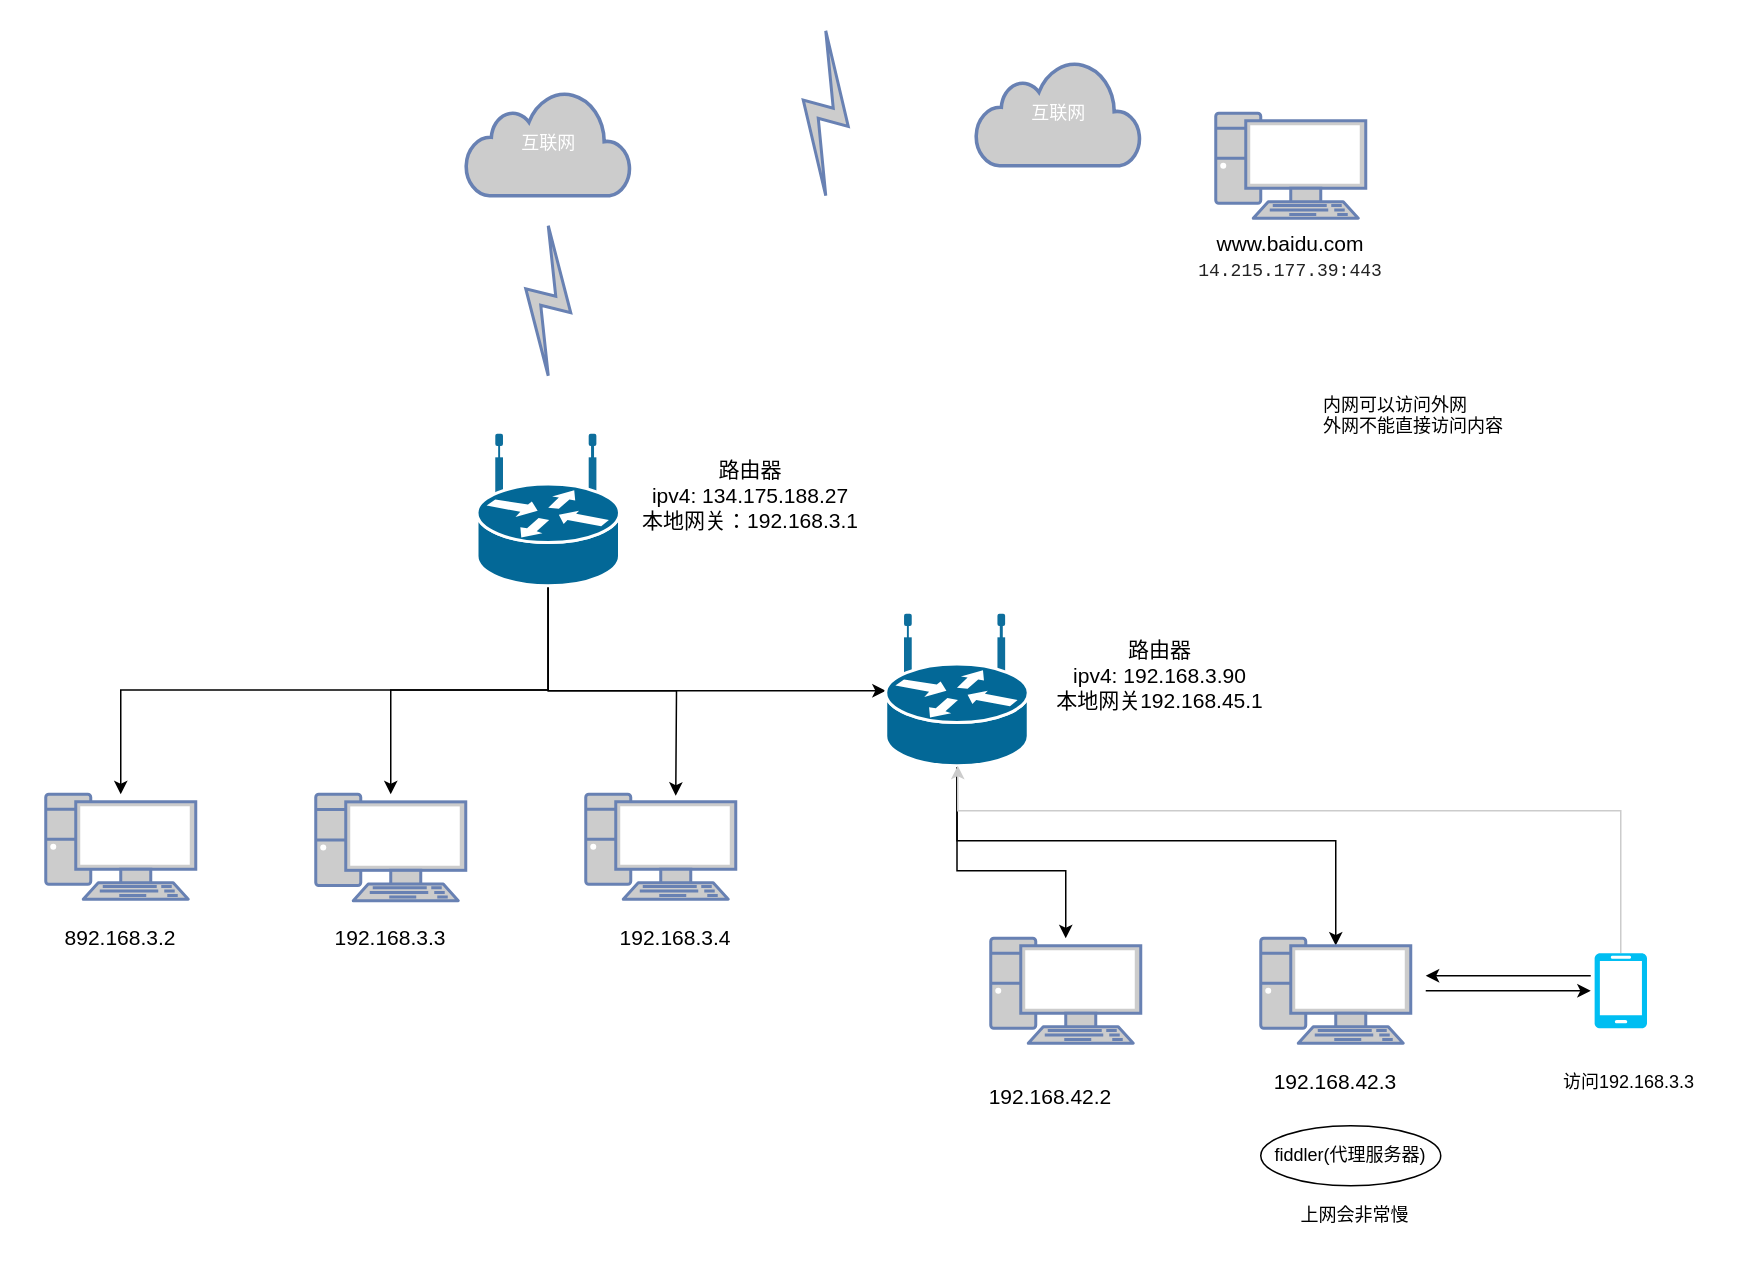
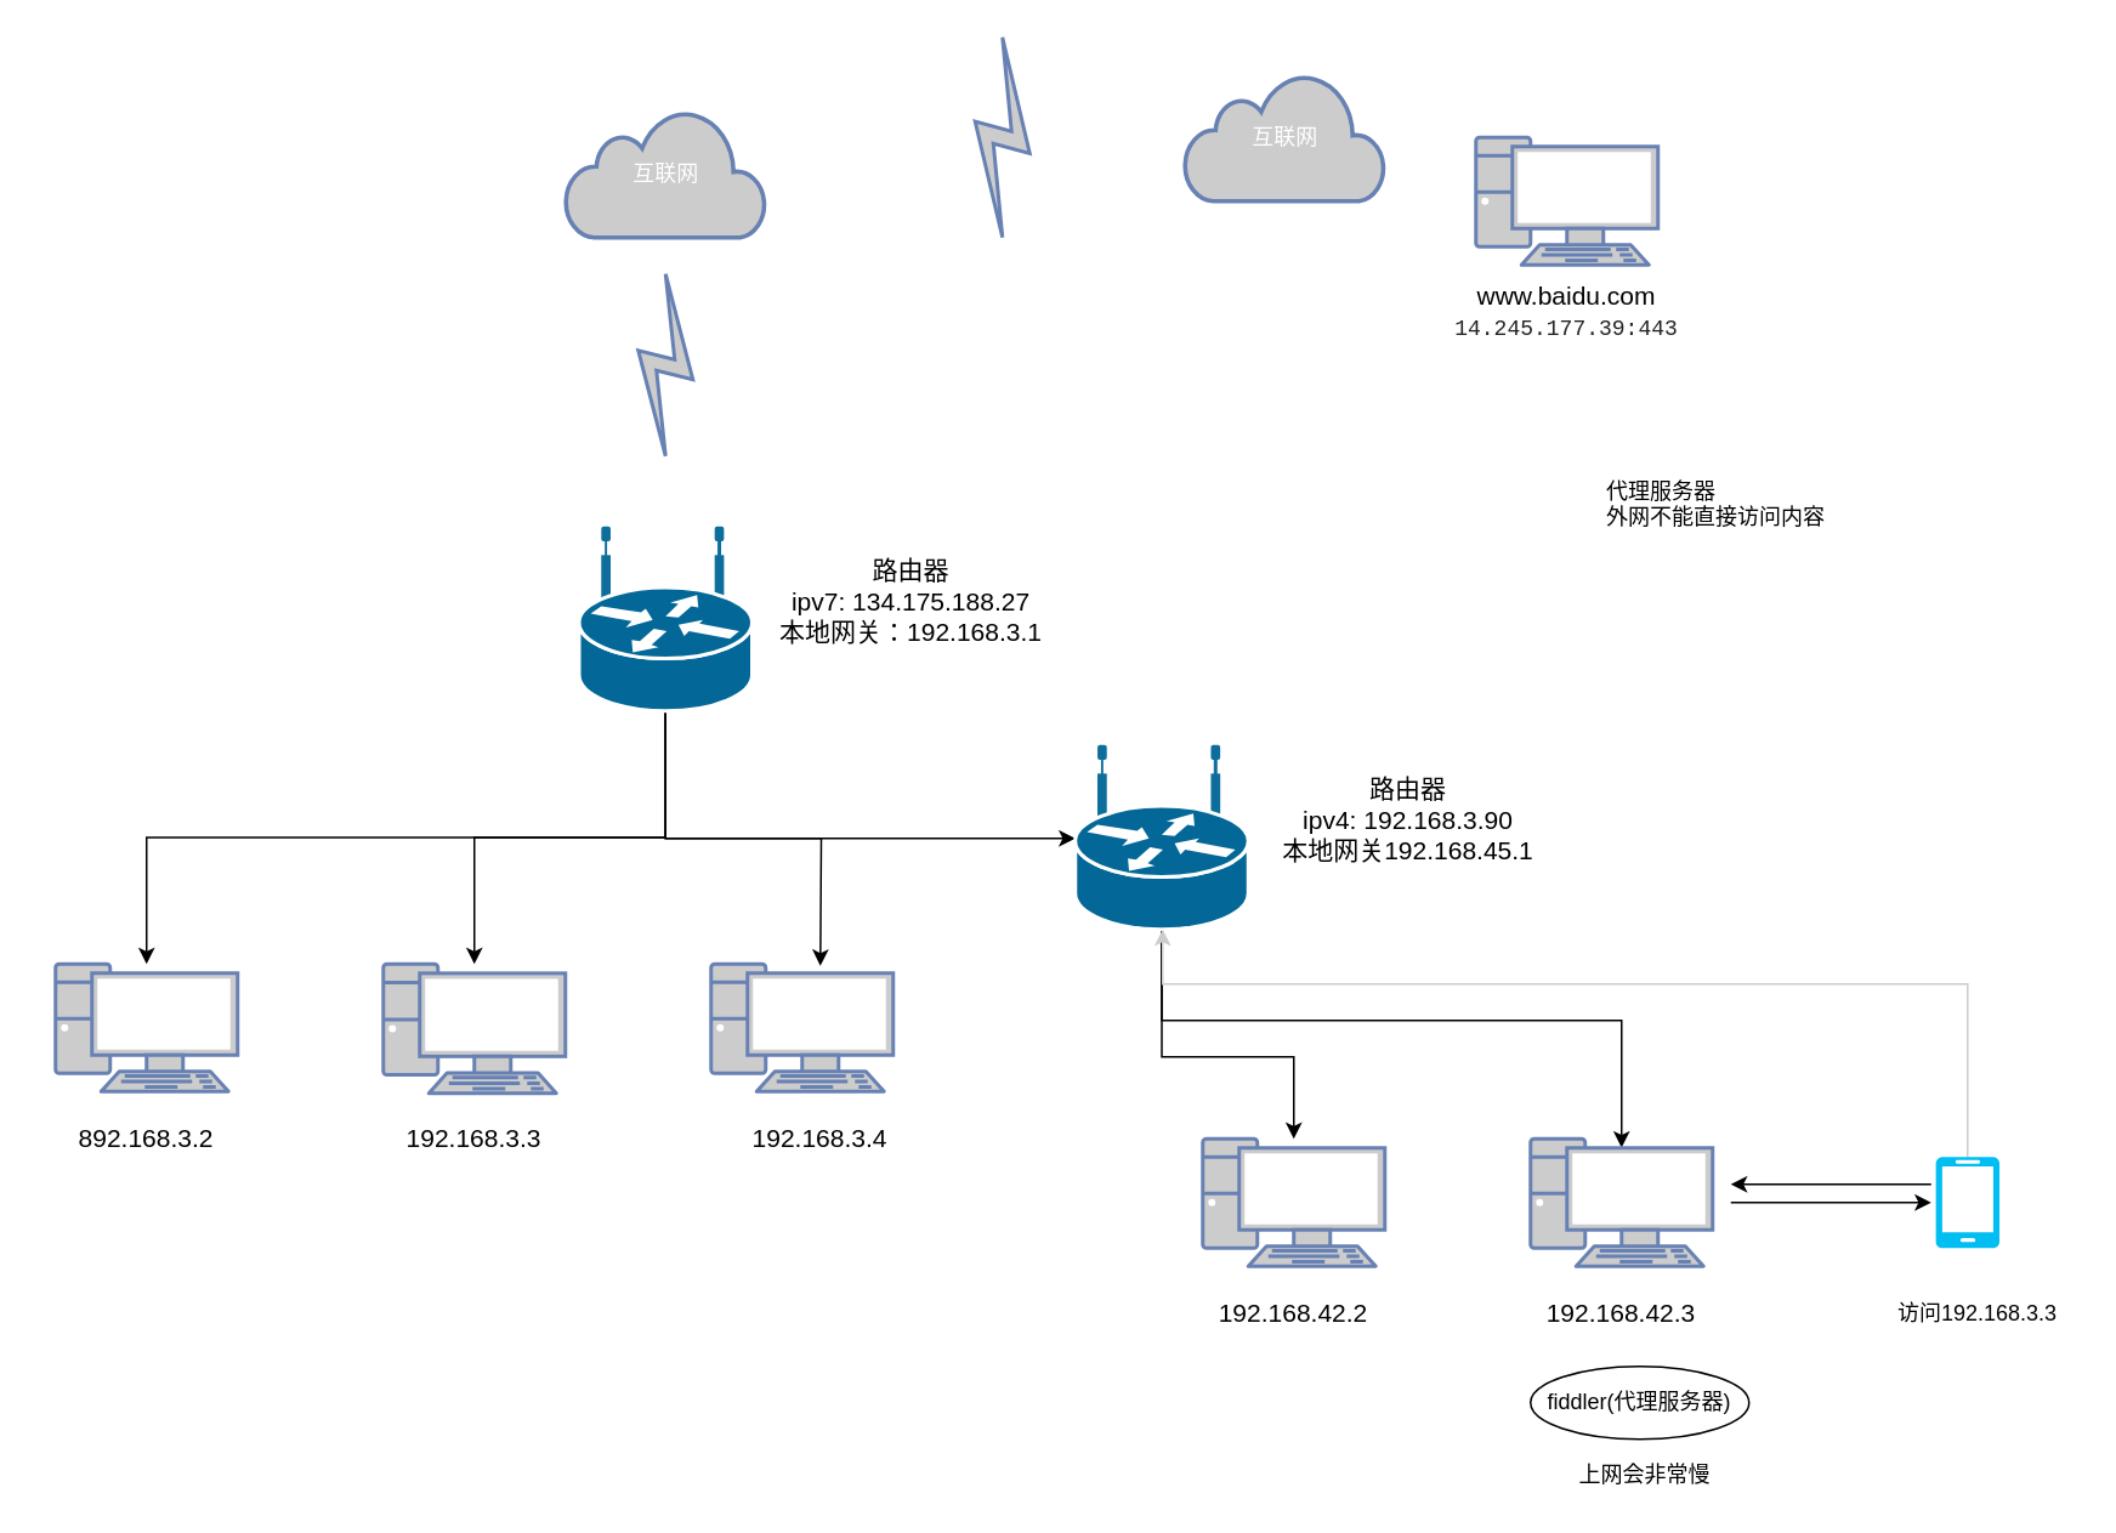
  <mxCell id="0" />
  <mxCell id="1" parent="0" />
  <mxCell id="2" value="互联网" style="html=1;outlineConnect=0;fillColor=#CCCCCC;strokeColor=#6881B3;gradientColor=none;gradientDirection=north;strokeWidth=2;shape=mxgraph.networks.cloud;fontColor=#ffffff;" parent="1" vertex="1"><mxGeometry x="310" y="60" width="110" height="70" as="geometry" /></mxCell>
  <mxCell id="3" style="edgeStyle=orthogonalEdgeStyle;rounded=0;orthogonalLoop=1;jettySize=auto;html=1;exitX=0.5;exitY=1;exitDx=0;exitDy=0;exitPerimeter=0;" parent="1" source="7" target="10" edge="1"><mxGeometry relative="1" as="geometry" /></mxCell>
  <mxCell id="4" style="edgeStyle=orthogonalEdgeStyle;rounded=0;orthogonalLoop=1;jettySize=auto;html=1;exitX=0.5;exitY=1;exitDx=0;exitDy=0;exitPerimeter=0;" parent="1" source="7" target="11" edge="1"><mxGeometry relative="1" as="geometry" /></mxCell>
  <mxCell id="5" style="edgeStyle=orthogonalEdgeStyle;rounded=0;orthogonalLoop=1;jettySize=auto;html=1;exitX=0.5;exitY=1;exitDx=0;exitDy=0;exitPerimeter=0;" parent="1" source="7" edge="1"><mxGeometry relative="1" as="geometry"><mxPoint x="450" y="530" as="targetPoint" /></mxGeometry></mxCell>
  <mxCell id="6" style="edgeStyle=orthogonalEdgeStyle;rounded=0;orthogonalLoop=1;jettySize=auto;html=1;exitX=0.5;exitY=1;exitDx=0;exitDy=0;exitPerimeter=0;entryX=0;entryY=0.5;entryDx=0;entryDy=0;entryPerimeter=0;" parent="1" source="7" target="18" edge="1"><mxGeometry relative="1" as="geometry" /></mxCell>
  <mxCell id="7" value="" style="shape=mxgraph.cisco.routers.wireless_router;html=1;pointerEvents=1;dashed=0;fillColor=#036897;strokeColor=#ffffff;strokeWidth=2;verticalLabelPosition=bottom;verticalAlign=top;align=center;outlineConnect=0;" parent="1" vertex="1"><mxGeometry x="317.5" y="290" width="95" height="100" as="geometry" /></mxCell>
  <mxCell id="8" value="" style="fontColor=#0066CC;verticalAlign=top;verticalLabelPosition=bottom;labelPosition=center;align=center;html=1;outlineConnect=0;fillColor=#CCCCCC;strokeColor=#6881B3;gradientColor=none;gradientDirection=north;strokeWidth=2;shape=mxgraph.networks.comm_link;" parent="1" vertex="1"><mxGeometry x="350" y="150" width="30" height="100" as="geometry" /></mxCell>
- <mxCell id="9" value="&lt;font style=&quot;font-size: 14px&quot;&gt;路由器&lt;br&gt;ipv4: 134.175.188.27&lt;br&gt;本地网关：192.168.3.1&lt;br&gt;&lt;/font&gt;" style="text;html=1;strokeColor=none;fillColor=none;align=center;verticalAlign=middle;whiteSpace=wrap;rounded=0;" parent="1" vertex="1"><mxGeometry x="420" y="300" width="160" height="60" as="geometry" /></mxCell>
+ <mxCell id="9" value="&lt;font style=&quot;font-size: 14px&quot;&gt;路由器&lt;br&gt;ipv7: 134.175.188.27&lt;br&gt;本地网关：192.168.3.1&lt;br&gt;&lt;/font&gt;" style="text;html=1;strokeColor=none;fillColor=none;align=center;verticalAlign=middle;whiteSpace=wrap;rounded=0;" parent="1" vertex="1"><mxGeometry x="420" y="300" width="160" height="60" as="geometry" /></mxCell>
  <mxCell id="10" value="" style="fontColor=#0066CC;verticalAlign=top;verticalLabelPosition=bottom;labelPosition=center;align=center;html=1;outlineConnect=0;fillColor=#CCCCCC;strokeColor=#6881B3;gradientColor=none;gradientDirection=north;strokeWidth=2;shape=mxgraph.networks.pc;" parent="1" vertex="1"><mxGeometry x="30" y="529" width="100" height="70" as="geometry" /></mxCell>
  <mxCell id="11" value="" style="fontColor=#0066CC;verticalAlign=top;verticalLabelPosition=bottom;labelPosition=center;align=center;html=1;outlineConnect=0;fillColor=#CCCCCC;strokeColor=#6881B3;gradientColor=none;gradientDirection=north;strokeWidth=2;shape=mxgraph.networks.pc;" parent="1" vertex="1"><mxGeometry x="210" y="529" width="100" height="71" as="geometry" /></mxCell>
  <mxCell id="12" value="" style="fontColor=#0066CC;verticalAlign=top;verticalLabelPosition=bottom;labelPosition=center;align=center;html=1;outlineConnect=0;fillColor=#CCCCCC;strokeColor=#6881B3;gradientColor=none;gradientDirection=north;strokeWidth=2;shape=mxgraph.networks.pc;" parent="1" vertex="1"><mxGeometry x="390" y="529" width="100" height="70" as="geometry" /></mxCell>
  <mxCell id="13" value="&lt;font style=&quot;font-size: 14px&quot;&gt;892.168.3.2&lt;br&gt;&lt;/font&gt;" style="text;html=1;strokeColor=none;fillColor=none;align=center;verticalAlign=middle;whiteSpace=wrap;rounded=0;" parent="1" vertex="1"><mxGeometry x="20" y="610" width="120" height="30" as="geometry" /></mxCell>
  <mxCell id="14" value="&lt;font style=&quot;font-size: 14px&quot;&gt;192.168.3.3&lt;br&gt;&lt;/font&gt;" style="text;html=1;strokeColor=none;fillColor=none;align=center;verticalAlign=middle;whiteSpace=wrap;rounded=0;" parent="1" vertex="1"><mxGeometry x="200" y="610" width="120" height="30" as="geometry" /></mxCell>
  <mxCell id="15" value="&lt;font style=&quot;font-size: 14px&quot;&gt;192.168.3.4&lt;br&gt;&lt;/font&gt;" style="text;html=1;strokeColor=none;fillColor=none;align=center;verticalAlign=middle;whiteSpace=wrap;rounded=0;" parent="1" vertex="1"><mxGeometry x="390" y="610" width="120" height="30" as="geometry" /></mxCell>
  <mxCell id="16" style="edgeStyle=orthogonalEdgeStyle;rounded=0;orthogonalLoop=1;jettySize=auto;html=1;exitX=0.5;exitY=1;exitDx=0;exitDy=0;exitPerimeter=0;" parent="1" source="18" target="20" edge="1"><mxGeometry relative="1" as="geometry"><Array as="points"><mxPoint x="638" y="580" /><mxPoint x="710" y="580" /></Array></mxGeometry></mxCell>
  <mxCell id="17" style="edgeStyle=orthogonalEdgeStyle;rounded=0;orthogonalLoop=1;jettySize=auto;html=1;exitX=0.5;exitY=1;exitDx=0;exitDy=0;exitPerimeter=0;entryX=0.5;entryY=0.07;entryDx=0;entryDy=0;entryPerimeter=0;" parent="1" source="18" target="21" edge="1"><mxGeometry relative="1" as="geometry"><Array as="points"><mxPoint x="638" y="560" /><mxPoint x="890" y="560" /></Array></mxGeometry></mxCell>
  <mxCell id="18" value="" style="shape=mxgraph.cisco.routers.wireless_router;html=1;pointerEvents=1;dashed=0;fillColor=#036897;strokeColor=#ffffff;strokeWidth=2;verticalLabelPosition=bottom;verticalAlign=top;align=center;outlineConnect=0;" parent="1" vertex="1"><mxGeometry x="590" y="410" width="95" height="100" as="geometry" /></mxCell>
  <mxCell id="19" value="&lt;font style=&quot;font-size: 14px&quot;&gt;路由器&lt;br&gt;ipv4: 192.168.3.90&lt;br&gt;本地网关192.168.45.1&lt;br&gt;&lt;/font&gt;" style="text;html=1;strokeColor=none;fillColor=none;align=center;verticalAlign=middle;whiteSpace=wrap;rounded=0;" parent="1" vertex="1"><mxGeometry x="692.5" y="420" width="160" height="60" as="geometry" /></mxCell>
  <mxCell id="20" value="" style="fontColor=#0066CC;verticalAlign=top;verticalLabelPosition=bottom;labelPosition=center;align=center;html=1;outlineConnect=0;fillColor=#CCCCCC;strokeColor=#6881B3;gradientColor=none;gradientDirection=north;strokeWidth=2;shape=mxgraph.networks.pc;" parent="1" vertex="1"><mxGeometry x="660" y="625" width="100" height="70" as="geometry" /></mxCell>
  <mxCell id="21" value="" style="fontColor=#0066CC;verticalAlign=top;verticalLabelPosition=bottom;labelPosition=center;align=center;html=1;outlineConnect=0;fillColor=#CCCCCC;strokeColor=#6881B3;gradientColor=none;gradientDirection=north;strokeWidth=2;shape=mxgraph.networks.pc;" parent="1" vertex="1"><mxGeometry x="840" y="625" width="100" height="70" as="geometry" /></mxCell>
- <mxCell id="22" value="&lt;font style=&quot;font-size: 14px&quot;&gt;192.168.42.2&lt;br&gt;&lt;/font&gt;" style="text;html=1;strokeColor=none;fillColor=none;align=center;verticalAlign=middle;whiteSpace=wrap;rounded=0;" parent="1" vertex="1"><mxGeometry x="640" y="716" width="120" height="30" as="geometry" /></mxCell>
+ <mxCell id="22" value="&lt;font style=&quot;font-size: 14px&quot;&gt;192.168.42.2&lt;br&gt;&lt;/font&gt;" style="text;html=1;strokeColor=none;fillColor=none;align=center;verticalAlign=middle;whiteSpace=wrap;rounded=0;" parent="1" vertex="1"><mxGeometry x="650" y="706" width="120" height="30" as="geometry" /></mxCell>
  <mxCell id="23" value="&lt;font style=&quot;font-size: 14px&quot;&gt;192.168.42.3&lt;br&gt;&lt;/font&gt;" style="text;html=1;strokeColor=none;fillColor=none;align=center;verticalAlign=middle;whiteSpace=wrap;rounded=0;" parent="1" vertex="1"><mxGeometry x="830" y="706" width="120" height="30" as="geometry" /></mxCell>
  <mxCell id="24" value="互联网" style="html=1;outlineConnect=0;fillColor=#CCCCCC;strokeColor=#6881B3;gradientColor=none;gradientDirection=north;strokeWidth=2;shape=mxgraph.networks.cloud;fontColor=#ffffff;" parent="1" vertex="1"><mxGeometry x="650" y="40" width="110" height="70" as="geometry" /></mxCell>
  <mxCell id="25" value="" style="fontColor=#0066CC;verticalAlign=top;verticalLabelPosition=bottom;labelPosition=center;align=center;html=1;outlineConnect=0;fillColor=#CCCCCC;strokeColor=#6881B3;gradientColor=none;gradientDirection=north;strokeWidth=2;shape=mxgraph.networks.comm_link;" parent="1" vertex="1"><mxGeometry x="535" y="20" width="30" height="110" as="geometry" /></mxCell>
  <mxCell id="26" value="" style="fontColor=#0066CC;verticalAlign=top;verticalLabelPosition=bottom;labelPosition=center;align=center;html=1;outlineConnect=0;fillColor=#CCCCCC;strokeColor=#6881B3;gradientColor=none;gradientDirection=north;strokeWidth=2;shape=mxgraph.networks.pc;" parent="1" vertex="1"><mxGeometry x="810" y="75" width="100" height="70" as="geometry" /></mxCell>
- <mxCell id="27" value="&lt;font style=&quot;font-size: 14px&quot;&gt;www.baidu.com&lt;br&gt;&lt;span style=&quot;color: rgb(34 , 34 , 34) ; font-family: &amp;#34;consolas&amp;#34; , &amp;#34;lucida console&amp;#34; , &amp;#34;courier new&amp;#34; , monospace ; font-size: 12px ; text-align: left ; white-space: pre-wrap&quot;&gt;14.215.177.39:443&lt;/span&gt;&lt;br&gt;&lt;/font&gt;" style="text;html=1;strokeColor=none;fillColor=none;align=center;verticalAlign=middle;whiteSpace=wrap;rounded=0;" parent="1" vertex="1"><mxGeometry x="800" y="156" width="120" height="30" as="geometry" /></mxCell>
+ <mxCell id="27" value="&lt;font style=&quot;font-size: 14px&quot;&gt;www.baidu.com&lt;br&gt;&lt;span style=&quot;color: rgb(34 , 34 , 34) ; font-family: &amp;#34;consolas&amp;#34; , &amp;#34;lucida console&amp;#34; , &amp;#34;courier new&amp;#34; , monospace ; font-size: 12px ; text-align: left ; white-space: pre-wrap&quot;&gt;14.245.177.39:443&lt;/span&gt;&lt;br&gt;&lt;/font&gt;" style="text;html=1;strokeColor=none;fillColor=none;align=center;verticalAlign=middle;whiteSpace=wrap;rounded=0;" parent="1" vertex="1"><mxGeometry x="800" y="156" width="120" height="30" as="geometry" /></mxCell>
  <mxCell id="28" value="访问192.168.3.3" style="text;html=1;resizable=0;points=[];autosize=1;align=left;verticalAlign=top;spacingTop=-4;" parent="1" vertex="1"><mxGeometry x="1040" y="711" width="100" height="20" as="geometry" /></mxCell>
- <mxCell id="29" value="内网可以访问外网&lt;br&gt;外网不能直接访问内容" style="text;html=1;resizable=0;points=[];autosize=1;align=left;verticalAlign=top;spacingTop=-4;" parent="1" vertex="1"><mxGeometry x="880" y="260" width="140" height="30" as="geometry" /></mxCell>
+ <mxCell id="29" value="代理服务器&lt;br&gt;外网不能直接访问内容" style="text;html=1;resizable=0;points=[];autosize=1;align=left;verticalAlign=top;spacingTop=-4;" parent="1" vertex="1"><mxGeometry x="880" y="260" width="140" height="30" as="geometry" /></mxCell>
  <mxCell id="30" style="edgeStyle=orthogonalEdgeStyle;rounded=0;orthogonalLoop=1;jettySize=auto;html=1;exitX=0.5;exitY=0;exitDx=0;exitDy=0;exitPerimeter=0;strokeColor=#CCCCCC;" parent="1" source="31" target="18" edge="1"><mxGeometry relative="1" as="geometry"><Array as="points"><mxPoint x="1080" y="540" /><mxPoint x="638" y="540" /></Array></mxGeometry></mxCell>
  <mxCell id="31" value="" style="verticalLabelPosition=bottom;html=1;verticalAlign=top;align=center;strokeColor=none;fillColor=#00BEF2;shape=mxgraph.azure.mobile;pointerEvents=1;" parent="1" vertex="1"><mxGeometry x="1062.5" y="635" width="35" height="50" as="geometry" /></mxCell>
  <mxCell id="32" value="fiddler(代理服务器)" style="ellipse;whiteSpace=wrap;html=1;" parent="1" vertex="1"><mxGeometry x="840" y="750" width="120" height="40" as="geometry" /></mxCell>
  <mxCell id="33" value="上网会非常慢" style="text;html=1;strokeColor=none;fillColor=none;align=center;verticalAlign=middle;whiteSpace=wrap;rounded=0;" parent="1" vertex="1"><mxGeometry x="852.5" y="800" width="100" height="20" as="geometry" /></mxCell>
  <mxCell id="34" value="" style="endArrow=classic;html=1;" edge="1" parent="1"><mxGeometry width="50" height="50" relative="1" as="geometry"><mxPoint x="1060" y="650" as="sourcePoint" /><mxPoint x="950" y="650" as="targetPoint" /></mxGeometry></mxCell>
  <mxCell id="35" value="" style="endArrow=classic;html=1;" edge="1" parent="1"><mxGeometry width="50" height="50" relative="1" as="geometry"><mxPoint x="950" y="660" as="sourcePoint" /><mxPoint x="1060" y="660" as="targetPoint" /></mxGeometry></mxCell>
